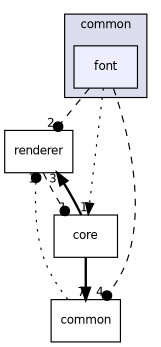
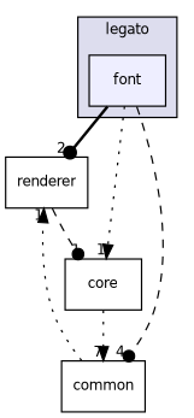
  digraph {
    compound=true
    node [fontname=Helvetica fontsize=10 shape=box]
    edge [arrowhead=dot headlabel=1 labeldistance=1.5 labelfontname=Helvetica labelfontsize=10 style=dashed]
    n1 [fillcolor="#eeeeff" label=font pencolor=black style=filled]
    n2 [label=renderer]
    n3 [label=common]
    n4 [label=core]
    subgraph cluster_1 {
      bgcolor="#ddddee"
      fontname=Helvetica
      fontsize=10
-     label=common
+     label=legato
      pencolor=black
      n1
    }
-   n1 -> n2 [headlabel=2]
+   n1 -> n2 [headlabel=2 style=bold]
    n1 -> n3 [headlabel=4]
    n1 -> n4 [arrowhead=normal style=dotted]
    n2 -> n4
-   n3 -> n2 [style=dotted]
-   n4 -> n2 [arrowhead=normal headlabel=3 style=bold]
-   n4 -> n3 [arrowhead=normal headlabel=7 style=bold]
+   n3 -> n2 [arrowhead=normal style=dotted]
+   n4 -> n3 [arrowhead=normal headlabel=7 style=dotted]
  }
